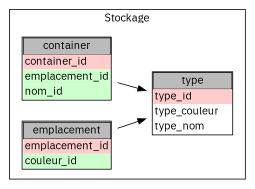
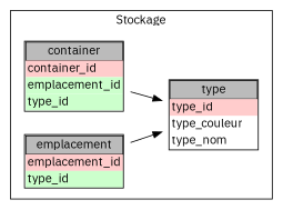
  digraph {
    fontname="IBM Plex Sans"
    rankdir=LR
    node [FontSize=16 fontname="IBM Plex Sans" shape=plaintext]
    edge [fontname="IBM Plex Sans"]
-   n1 [label=<<TABLE BORDER="1" CELLBORDER="0" CELLSPACING="0" WIDTH="100">    <TR><TD BORDER="1" BGCOLOR="#BBBBBB" WIDTH="100">container</TD></TR>   <TR><TD ALIGN="LEFT" BGCOLOR="#FFCCCC" WIDTH="100">container_id</TD></TR>   <TR><TD ALIGN="LEFT" BGCOLOR="#CCFFCC" WIDTH="100">emplacement_id</TD></TR>   <TR><TD ALIGN="LEFT" BGCOLOR="#CCFFCC" WIDTH="100">nom_id</TD></TR>   </TABLE>>]
-   n2 [label=<<TABLE BORDER="1" CELLBORDER="0" CELLSPACING="0" WIDTH="100">    <TR><TD BORDER="1" BGCOLOR="#BBBBBB" WIDTH="100">emplacement</TD></TR>   <TR><TD ALIGN="LEFT" BGCOLOR="#FFCCCC" WIDTH="100">emplacement_id</TD></TR>   <TR><TD ALIGN="LEFT" BGCOLOR="#CCFFCC" WIDTH="100">couleur_id</TD></TR>   </TABLE>>]
+   n1 [label=<<TABLE BORDER="1" CELLBORDER="0" CELLSPACING="0" WIDTH="100">    <TR><TD BORDER="1" BGCOLOR="#BBBBBB" WIDTH="100">container</TD></TR>   <TR><TD ALIGN="LEFT" BGCOLOR="#FFCCCC" WIDTH="100">container_id</TD></TR>   <TR><TD ALIGN="LEFT" BGCOLOR="#CCFFCC" WIDTH="100">emplacement_id</TD></TR>   <TR><TD ALIGN="LEFT" BGCOLOR="#CCFFCC" WIDTH="100">type_id</TD></TR>   </TABLE>>]
+   n2 [label=<<TABLE BORDER="1" CELLBORDER="0" CELLSPACING="0" WIDTH="100">    <TR><TD BORDER="1" BGCOLOR="#BBBBBB" WIDTH="100">emplacement</TD></TR>   <TR><TD ALIGN="LEFT" BGCOLOR="#FFCCCC" WIDTH="100">emplacement_id</TD></TR>   <TR><TD ALIGN="LEFT" BGCOLOR="#CCFFCC" WIDTH="100">type_id</TD></TR>   </TABLE>>]
    n3 [label=<<TABLE BORDER="1" CELLBORDER="0" CELLSPACING="0" WIDTH="100">    <TR><TD BORDER="1" BGCOLOR="#BBBBBB" WIDTH="100">type</TD></TR>   <TR><TD ALIGN="LEFT" BGCOLOR="#FFCCCC" WIDTH="100">type_id</TD></TR>   <TR><TD ALIGN="LEFT" WIDTH="100">type_couleur</TD></TR>   <TR><TD ALIGN="LEFT" WIDTH="100">type_nom</TD></TR>   </TABLE>>]
    subgraph cluster_1 {
      label=Stockage
      n1
      n2
      n3
    }
    n1 -> n3
    n2 -> n3
  }
